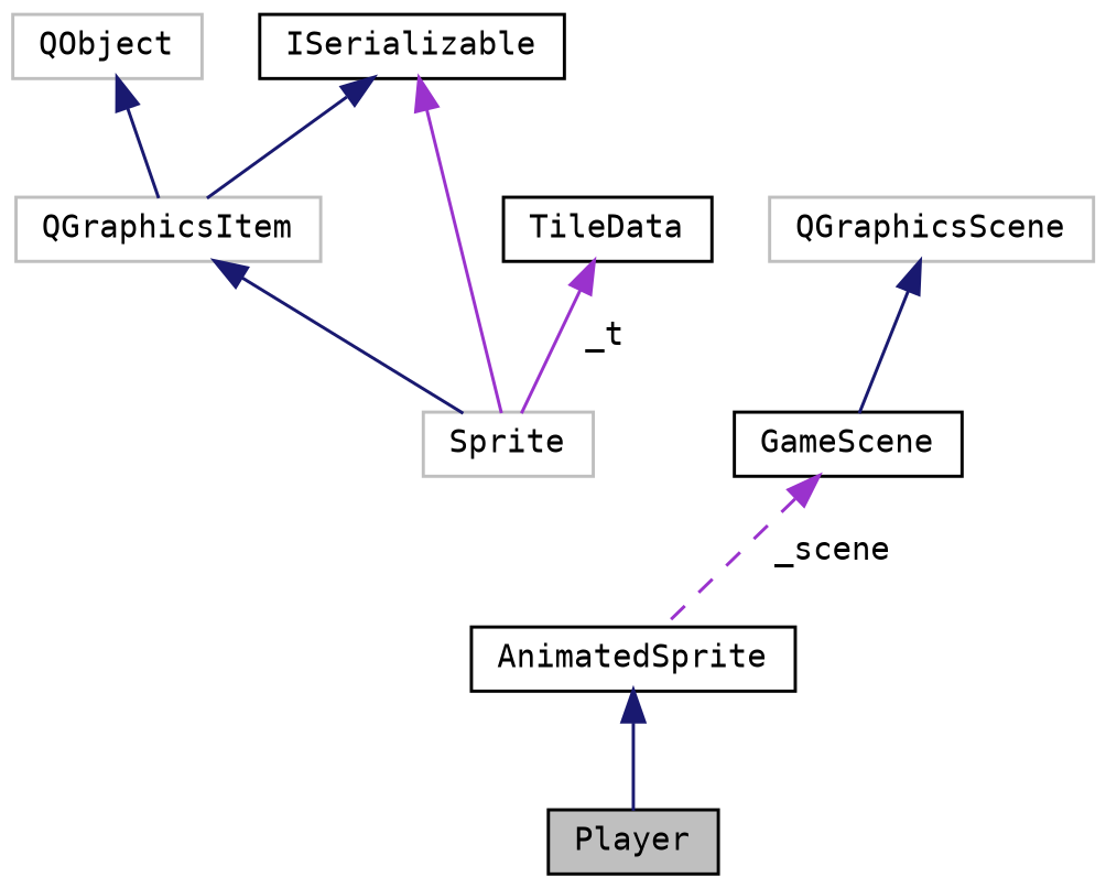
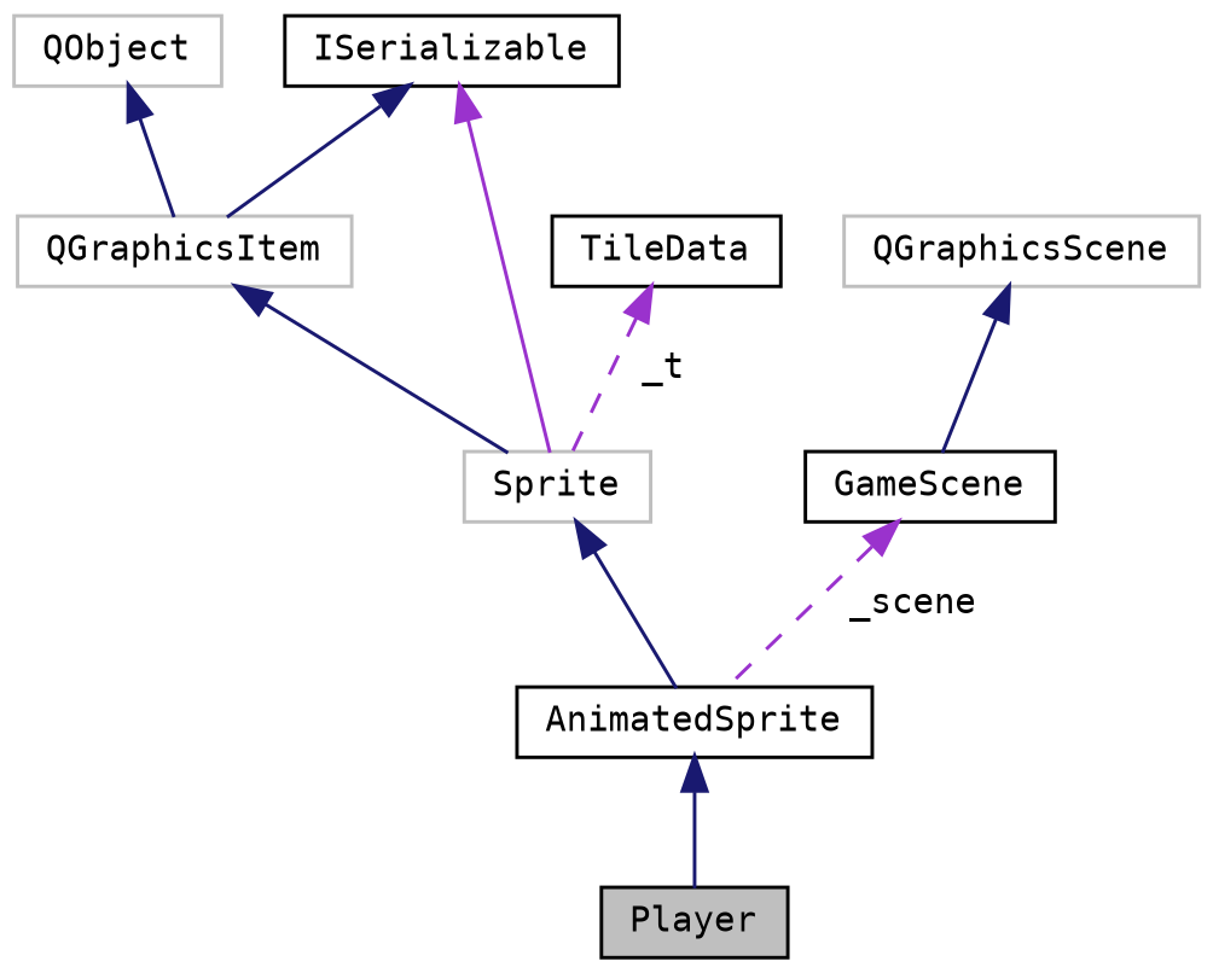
  digraph {
    fontname="DejaVu Sans Mono"
    node [color=black fillcolor=white fontname="DejaVu Sans Mono" fontsize=10 shape=record style=filled]
    edge [color=midnightblue dir=back fontname="DejaVu Sans Mono" fontsize=10 labelfontname=Helvetica labelfontsize=10 style=solid]
    n1 [fillcolor=grey75 fontcolor=black height=0.2 label=Player width=0.4]
    n2 [height=0.2 label=AnimatedSprite width=0.4]
    n3 [color=grey75 height=0.2 label=Sprite width=0.4]
    n4 [color=grey75 height=0.2 label=QObject width=0.4]
    n5 [color=grey75 height=0.2 label=QGraphicsItem width=0.4]
    n6 [height=0.2 label=ISerializable width=0.4]
    n7 [height=0.2 label=GameScene width=0.4]
    n8 [height=0.2 label=TileData width=0.4]
    n9 [color=grey75 height=0.2 label=QGraphicsScene width=0.4]
    n2 -> n1
+   n3 -> n2
    n4 -> n5
    n5 -> n3
    n6 -> n3 [color=darkorchid3]
    n6 -> n5
    n7 -> n2 [color=darkorchid3 label=" _scene" style=dashed]
-   n8 -> n3 [color=darkorchid3 label=" _t"]
+   n8 -> n3 [color=darkorchid3 label=" _t" style=dashed]
    n9 -> n7
  }
